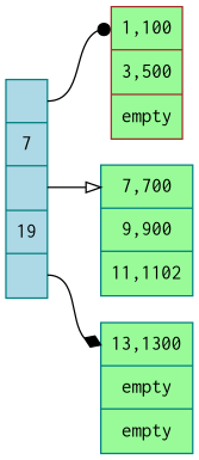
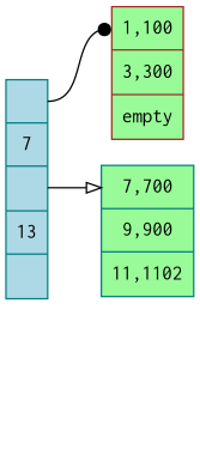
  digraph {
    fontname=Courier
    rankdir=LR
    node [color=teal fillcolor=palegreen fontname=Courier margin=.1 shape=record style=filled]
    edge [headport=f0]
-   n1 [color=brown height=.5 label="<f0> 1,100|3,500|empty" width=.1]
-   n2 [fillcolor=lightblue height=.5 label="<f0>|7|<f1>|19|<f2>" width=.1]
+   n1 [color=brown height=.5 label="<f0> 1,100|3,300|empty" width=.1]
+   n2 [fillcolor=lightblue height=.5 label="<f0>|7|<f1>|13|<f2>" width=.1]
    n3 [height=.5 label="<f0> 7,700|9,900|11,1102" width=.1]
-   n4 [height=.5 label="<f0> 13,1300|empty|empty" width=.1]
    n2 -> n1 [arrowhead=dot tailport=f0]
    n2 -> n3 [arrowhead=onormal tailport=f1]
-   n2 -> n4 [arrowhead=diamond tailport=f2]
  }
